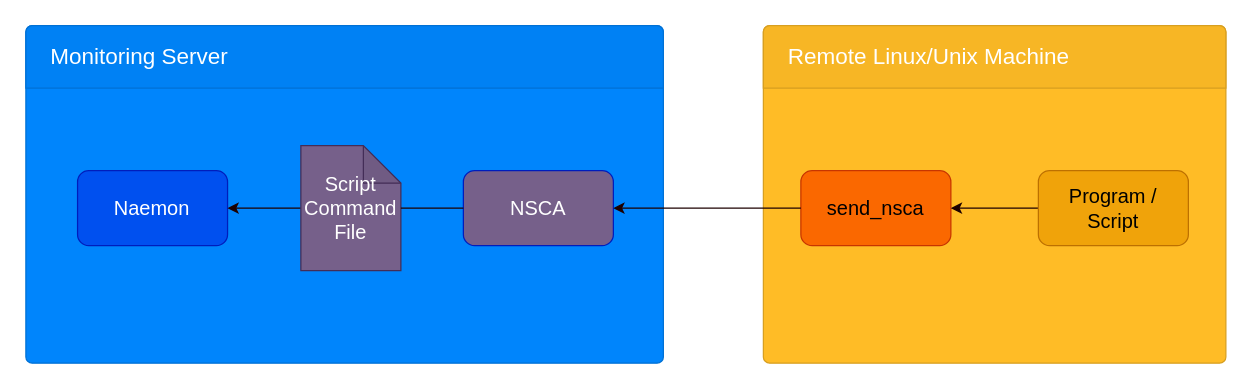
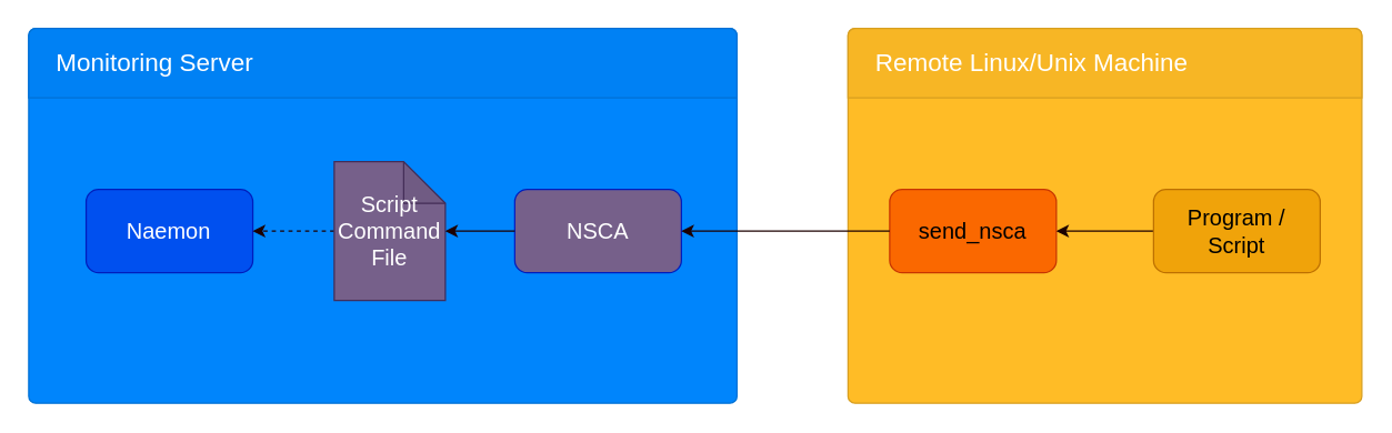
  <mxCell id="0" />
  <mxCell id="1" parent="0" />
  <mxCell id="2" value="" style="html=1;shadow=0;dashed=0;shape=mxgraph.bootstrap.rrect;rSize=5;strokeColor=#0071D5;html=1;whiteSpace=wrap;fillColor=#0085FC;fontColor=#ffffff;verticalAlign=bottom;align=left;spacing=20;spacingBottom=0;fontSize=14;" parent="1" vertex="1"><mxGeometry x="20" y="20" width="510" height="270" as="geometry" /></mxCell>
  <mxCell id="3" value="Monitoring Server" style="html=1;shadow=0;dashed=0;shape=mxgraph.bootstrap.topButton;rSize=5;perimeter=none;whiteSpace=wrap;fillColor=#0081F4;strokeColor=#0071D5;fontColor=#ffffff;resizeWidth=1;fontSize=18;align=left;spacing=20;" parent="2" vertex="1"><mxGeometry width="510.0" height="50" relative="1" as="geometry" /></mxCell>
  <mxCell id="4" value="&lt;font style=&quot;font-size: 16px;&quot;&gt;Naemon&lt;/font&gt;" style="rounded=1;whiteSpace=wrap;html=1;fillColor=#0050ef;fontColor=#ffffff;strokeColor=#001DBC;fontSize=16;" parent="2" vertex="1"><mxGeometry x="41.351" y="116" width="120" height="60" as="geometry" /></mxCell>
- <mxCell id="5" style="edgeStyle=orthogonalEdgeStyle;rounded=0;orthogonalLoop=1;jettySize=auto;html=1;entryX=1;entryY=0.5;entryDx=0;entryDy=0;strokeColor=#1D0101;" parent="2" source="6" target="4" edge="1"><mxGeometry relative="1" as="geometry" /></mxCell>
+ <mxCell id="5" style="edgeStyle=orthogonalEdgeStyle;rounded=0;orthogonalLoop=1;jettySize=auto;html=1;entryX=1;entryY=0.5;entryDx=0;entryDy=0;strokeColor=#1D0101;dashed=1;" parent="2" source="6" target="4" edge="1"><mxGeometry relative="1" as="geometry" /></mxCell>
  <mxCell id="6" value="Script&lt;div style=&quot;font-size: 16px;&quot;&gt;Command&lt;/div&gt;&lt;div style=&quot;font-size: 16px;&quot;&gt;File&lt;/div&gt;" style="shape=note;whiteSpace=wrap;html=1;backgroundOutline=1;darkOpacity=0.05;fillColor=#76608a;fontColor=#ffffff;strokeColor=#432D57;fontSize=16;" parent="2" vertex="1"><mxGeometry x="220" y="96" width="80" height="100" as="geometry" /></mxCell>
  <mxCell id="7" value="&lt;font style=&quot;font-size: 16px;&quot;&gt;NSCA&lt;/font&gt;" style="rounded=1;whiteSpace=wrap;html=1;fillColor=#76608a;fontColor=#ffffff;strokeColor=#001DBC;fontSize=16;" parent="2" vertex="1"><mxGeometry x="350.001" y="116" width="120" height="60" as="geometry" /></mxCell>
- <mxCell id="8" style="edgeStyle=orthogonalEdgeStyle;rounded=0;orthogonalLoop=1;jettySize=auto;html=1;entryX=1;entryY=0.5;entryDx=0;entryDy=0;entryPerimeter=0;strokeColor=#1D0101;endArrow=none;" parent="2" source="7" target="6" edge="1"><mxGeometry relative="1" as="geometry" /></mxCell>
+ <mxCell id="8" style="edgeStyle=orthogonalEdgeStyle;rounded=0;orthogonalLoop=1;jettySize=auto;html=1;entryX=1;entryY=0.5;entryDx=0;entryDy=0;entryPerimeter=0;strokeColor=#1D0101;" parent="2" source="7" target="6" edge="1"><mxGeometry relative="1" as="geometry" /></mxCell>
  <mxCell id="9" value="&lt;br style=&quot;font-size: 14px&quot;&gt;" style="html=1;shadow=0;dashed=0;shape=mxgraph.bootstrap.rrect;rSize=5;strokeColor=#D89F20;html=1;whiteSpace=wrap;fillColor=#FFBC26;fontColor=#ffffff;verticalAlign=bottom;align=left;spacing=20;spacingBottom=0;fontSize=14;" parent="1" vertex="1"><mxGeometry x="610" y="20" width="370" height="270" as="geometry" /></mxCell>
  <mxCell id="10" value="Remote Linux/Unix Machine" style="html=1;shadow=0;dashed=0;shape=mxgraph.bootstrap.topButton;rSize=5;perimeter=none;whiteSpace=wrap;fillColor=#F7B625;strokeColor=#D89F20;fontColor=#ffffff;resizeWidth=1;fontSize=18;align=left;spacing=20;" parent="9" vertex="1"><mxGeometry width="370" height="50" relative="1" as="geometry" /></mxCell>
  <mxCell id="11" value="&lt;font style=&quot;font-size: 16px;&quot;&gt;send_nsca&lt;/font&gt;" style="rounded=1;whiteSpace=wrap;html=1;fillColor=#fa6800;fontColor=#000000;strokeColor=#C73500;fontSize=16;" parent="9" vertex="1"><mxGeometry x="30" y="116" width="120" height="60" as="geometry" /></mxCell>
  <mxCell id="12" style="edgeStyle=orthogonalEdgeStyle;rounded=0;orthogonalLoop=1;jettySize=auto;html=1;entryX=1;entryY=0.5;entryDx=0;entryDy=0;strokeColor=#1D0101;" parent="9" source="13" target="11" edge="1"><mxGeometry relative="1" as="geometry" /></mxCell>
  <mxCell id="13" value="Program /&lt;div style=&quot;font-size: 16px;&quot;&gt;Script&lt;/div&gt;" style="rounded=1;whiteSpace=wrap;html=1;fillColor=#f0a30a;fontColor=#000000;strokeColor=#BD7000;fontSize=16;" parent="9" vertex="1"><mxGeometry x="220" y="116" width="120" height="60" as="geometry" /></mxCell>
  <mxCell id="14" style="edgeStyle=orthogonalEdgeStyle;rounded=0;orthogonalLoop=1;jettySize=auto;html=1;entryX=1;entryY=0.5;entryDx=0;entryDy=0;strokeColor=#1D0101;" parent="1" source="11" target="7" edge="1"><mxGeometry relative="1" as="geometry" /></mxCell>
